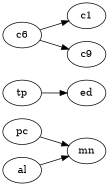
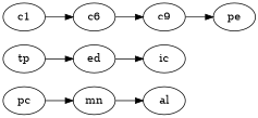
  digraph {
    rankdir=LR
    pc
    mn
    tp
    ed
+   ic
    al
    n7 [label=c6]
    c1
    n9 [label=c9]
+   pe
    pc -> mn
    tp -> ed
-   al -> mn
+   ed -> ic
+   mn -> al
    n7 -> n9
-   n7 -> c1
+   c1 -> n7
+   n9 -> pe
  }
